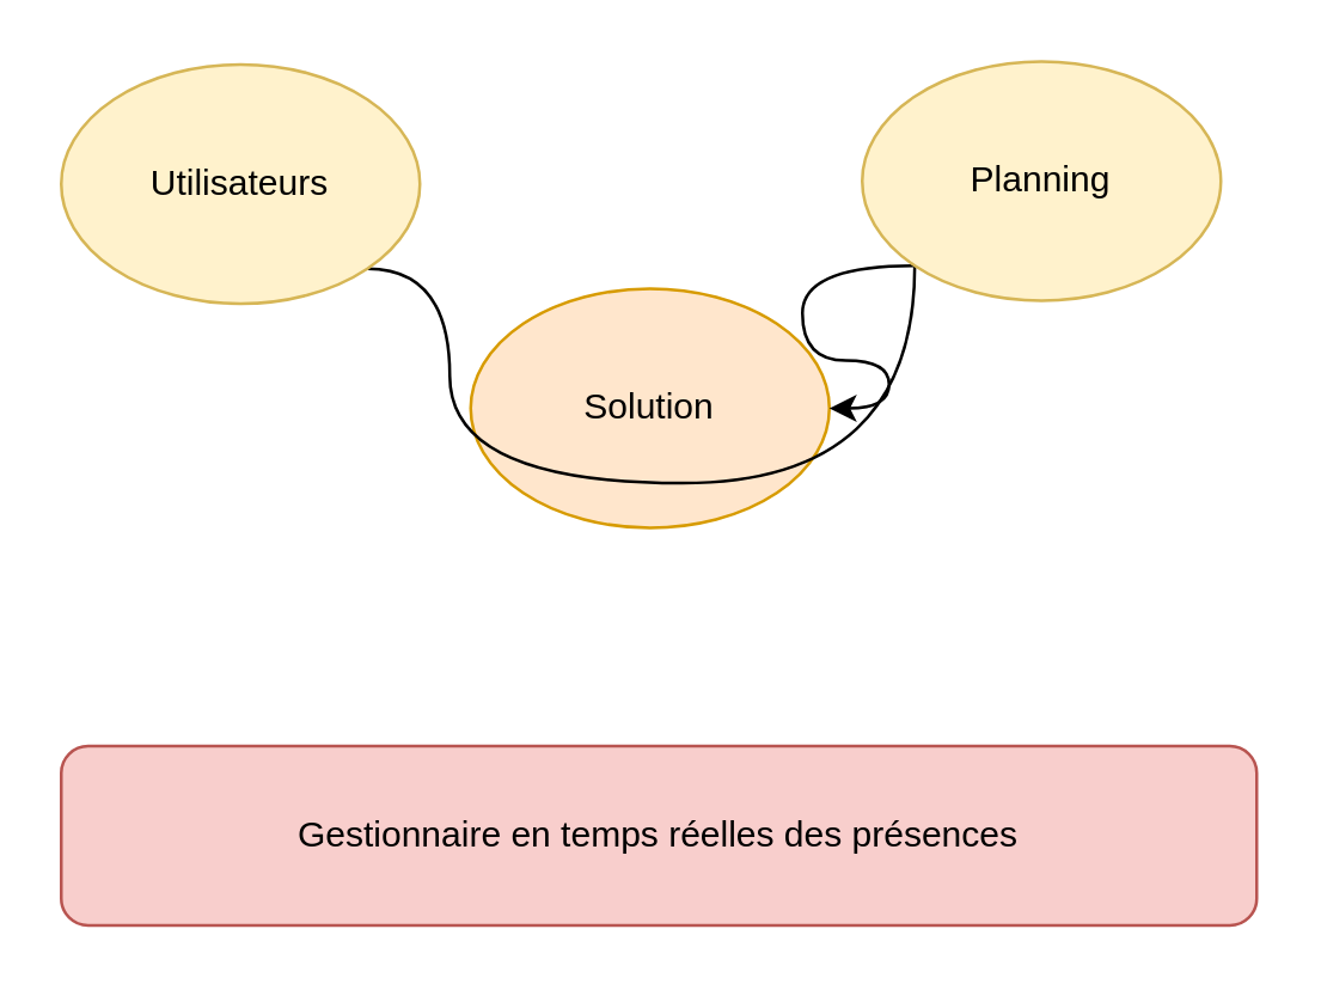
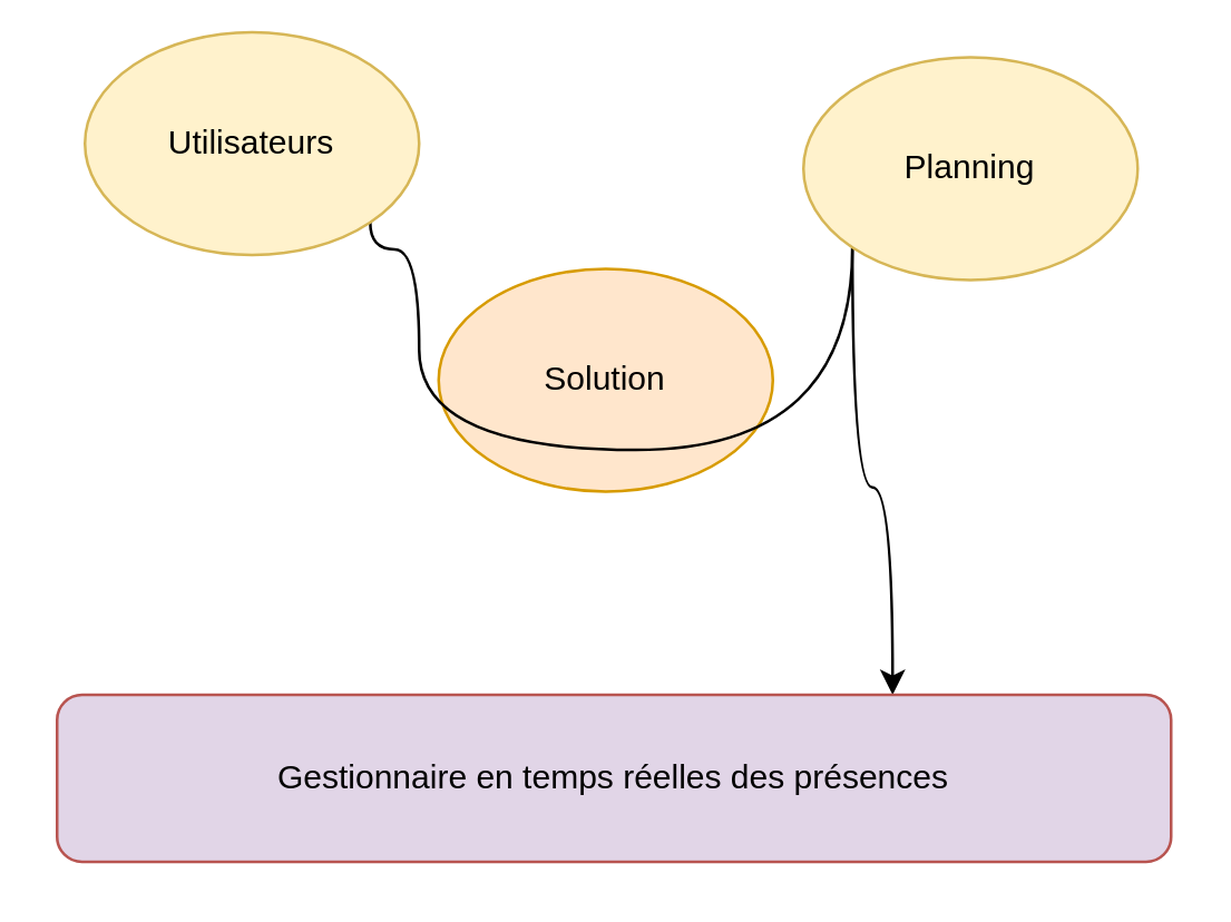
  <mxCell id="0" />
  <mxCell id="1" parent="0" />
  <mxCell id="2" value="Solution" style="ellipse;whiteSpace=wrap;html=1;fillColor=#ffe6cc;strokeColor=#d79b00;" vertex="1" parent="1"><mxGeometry x="157" y="96" width="120" height="80" as="geometry" /></mxCell>
  <mxCell id="3" style="edgeStyle=orthogonalEdgeStyle;curved=1;rounded=0;orthogonalLoop=1;jettySize=auto;html=1;exitX=0;exitY=1;exitDx=0;exitDy=0;entryX=1;entryY=1;entryDx=0;entryDy=0;endArrow=none;endFill=0;" edge="1" parent="1" source="5" target="6"><mxGeometry relative="1" as="geometry"><Array as="points"><mxPoint x="306" y="161" /><mxPoint x="150" y="161" /><mxPoint x="150" y="89" /></Array></mxGeometry></mxCell>
- <mxCell id="4" style="edgeStyle=orthogonalEdgeStyle;curved=1;rounded=0;orthogonalLoop=1;jettySize=auto;html=1;exitX=0;exitY=1;exitDx=0;exitDy=0;endArrow=classic;endFill=1;" edge="1" parent="1" source="5" target="2"><mxGeometry relative="1" as="geometry" /></mxCell>
+ <mxCell id="4" style="edgeStyle=orthogonalEdgeStyle;curved=1;rounded=0;orthogonalLoop=1;jettySize=auto;html=1;exitX=0;exitY=1;exitDx=0;exitDy=0;entryX=0.75;entryY=0;entryDx=0;entryDy=0;endArrow=classic;endFill=1;" edge="1" parent="1" source="5" target="7"><mxGeometry relative="1" as="geometry" /></mxCell>
  <mxCell id="5" value="Planning" style="ellipse;whiteSpace=wrap;html=1;fillColor=#fff2cc;strokeColor=#d6b656;" vertex="1" parent="1"><mxGeometry x="288" y="20" width="120" height="80" as="geometry" /></mxCell>
- <mxCell id="6" value="Utilisateurs" style="ellipse;whiteSpace=wrap;html=1;fillColor=#fff2cc;strokeColor=#d6b656;" vertex="1" parent="1"><mxGeometry x="20" y="21" width="120" height="80" as="geometry" /></mxCell>
- <mxCell id="7" value="Gestionnaire en temps réelles des présences" style="rounded=1;whiteSpace=wrap;html=1;fillColor=#f8cecc;strokeColor=#b85450;" vertex="1" parent="1"><mxGeometry x="20" y="249" width="400" height="60" as="geometry" /></mxCell>
+ <mxCell id="6" value="Utilisateurs" style="ellipse;whiteSpace=wrap;html=1;fillColor=#fff2cc;strokeColor=#d6b656;" vertex="1" parent="1"><mxGeometry x="30" y="11" width="120" height="80" as="geometry" /></mxCell>
+ <mxCell id="7" value="Gestionnaire en temps réelles des présences" style="rounded=1;whiteSpace=wrap;html=1;fillColor=#e1d5e7;strokeColor=#b85450;" vertex="1" parent="1"><mxGeometry x="20" y="249" width="400" height="60" as="geometry" /></mxCell>
